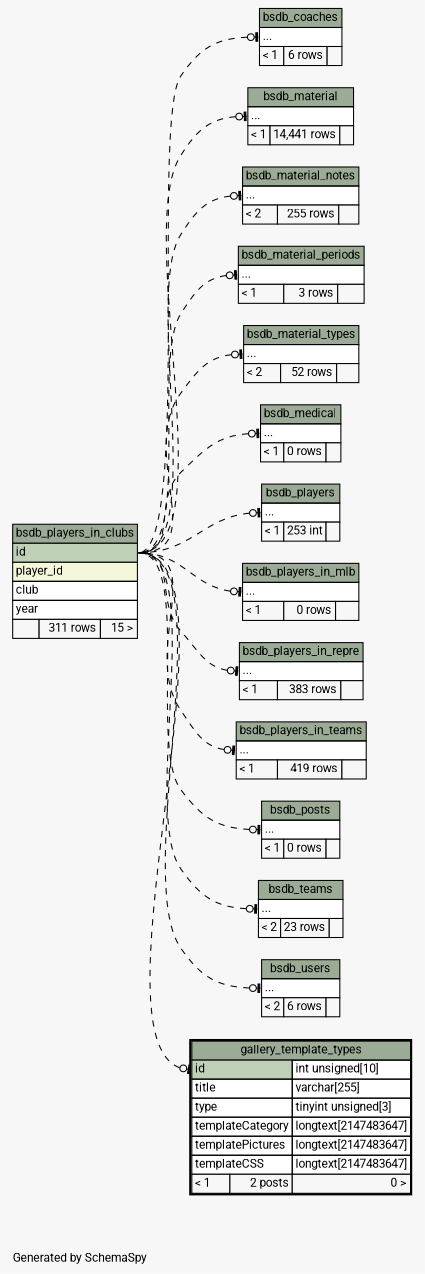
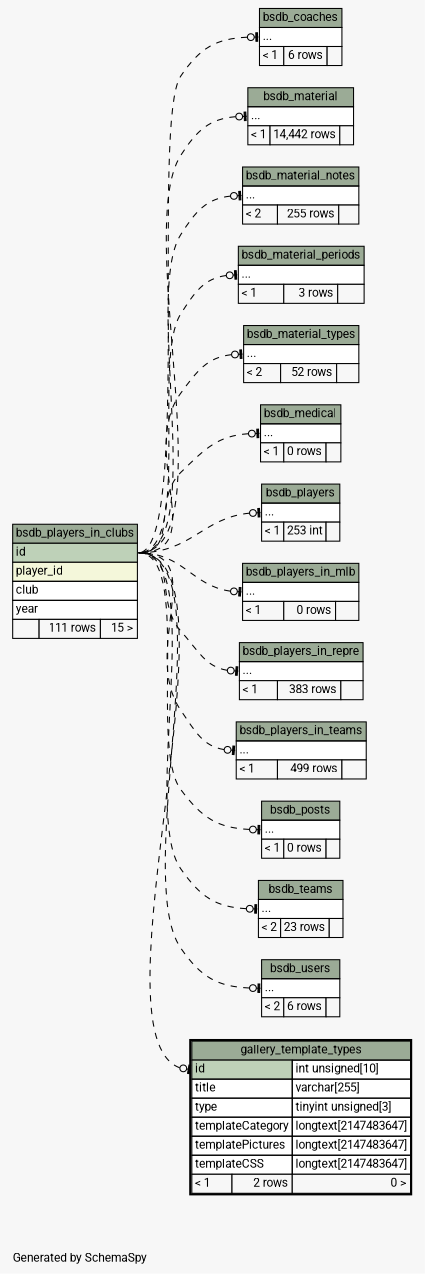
  digraph {
    bgcolor="#f7f7f7"
    fontname=Roboto
    fontsize=11
    label="\nGenerated by SchemaSpy"
    labeljust=l
    nodesep=0.18
    rankdir=RL
    ranksep=0.46
    node [fontname=Roboto fontsize=11 shape=plaintext]
    edge [arrowhead=none arrowsize=0.8 arrowtail=teeodot dir=back fontname=Roboto headport="id:e" style=dashed tailport="elipses:w"]
    n1 [label=<     <TABLE BORDER="0" CELLBORDER="1" CELLSPACING="0" BGCOLOR="#ffffff">       <TR><TD COLSPAN="3" BGCOLOR="#9bab96" ALIGN="CENTER">bsdb_coaches</TD></TR>       <TR><TD PORT="elipses" COLSPAN="3" ALIGN="LEFT">...</TD></TR>       <TR><TD ALIGN="LEFT" BGCOLOR="#f7f7f7">&lt; 1</TD><TD ALIGN="RIGHT" BGCOLOR="#f7f7f7">6 rows</TD><TD ALIGN="RIGHT" BGCOLOR="#f7f7f7">  </TD></TR>     </TABLE>>]
-   n2 [label=<     <TABLE BORDER="0" CELLBORDER="1" CELLSPACING="0" BGCOLOR="#ffffff">       <TR><TD COLSPAN="3" BGCOLOR="#9bab96" ALIGN="CENTER">bsdb_players_in_clubs</TD></TR>       <TR><TD PORT="id" COLSPAN="3" BGCOLOR="#bed1b8" ALIGN="LEFT">id</TD></TR>       <TR><TD PORT="player_id" COLSPAN="3" BGCOLOR="#f4f7da" ALIGN="LEFT">player_id</TD></TR>       <TR><TD PORT="club" COLSPAN="3" ALIGN="LEFT">club</TD></TR>       <TR><TD PORT="year" COLSPAN="3" ALIGN="LEFT">year</TD></TR>       <TR><TD ALIGN="LEFT" BGCOLOR="#f7f7f7">  </TD><TD ALIGN="RIGHT" BGCOLOR="#f7f7f7">311 rows</TD><TD ALIGN="RIGHT" BGCOLOR="#f7f7f7">15 &gt;</TD></TR>     </TABLE>>]
-   n3 [label=<     <TABLE BORDER="0" CELLBORDER="1" CELLSPACING="0" BGCOLOR="#ffffff">       <TR><TD COLSPAN="3" BGCOLOR="#9bab96" ALIGN="CENTER">bsdb_material</TD></TR>       <TR><TD PORT="elipses" COLSPAN="3" ALIGN="LEFT">...</TD></TR>       <TR><TD ALIGN="LEFT" BGCOLOR="#f7f7f7">&lt; 1</TD><TD ALIGN="RIGHT" BGCOLOR="#f7f7f7">14,441 rows</TD><TD ALIGN="RIGHT" BGCOLOR="#f7f7f7">  </TD></TR>     </TABLE>>]
+   n2 [label=<     <TABLE BORDER="0" CELLBORDER="1" CELLSPACING="0" BGCOLOR="#ffffff">       <TR><TD COLSPAN="3" BGCOLOR="#9bab96" ALIGN="CENTER">bsdb_players_in_clubs</TD></TR>       <TR><TD PORT="id" COLSPAN="3" BGCOLOR="#bed1b8" ALIGN="LEFT">id</TD></TR>       <TR><TD PORT="player_id" COLSPAN="3" BGCOLOR="#f4f7da" ALIGN="LEFT">player_id</TD></TR>       <TR><TD PORT="club" COLSPAN="3" ALIGN="LEFT">club</TD></TR>       <TR><TD PORT="year" COLSPAN="3" ALIGN="LEFT">year</TD></TR>       <TR><TD ALIGN="LEFT" BGCOLOR="#f7f7f7">  </TD><TD ALIGN="RIGHT" BGCOLOR="#f7f7f7">111 rows</TD><TD ALIGN="RIGHT" BGCOLOR="#f7f7f7">15 &gt;</TD></TR>     </TABLE>>]
+   n3 [label=<     <TABLE BORDER="0" CELLBORDER="1" CELLSPACING="0" BGCOLOR="#ffffff">       <TR><TD COLSPAN="3" BGCOLOR="#9bab96" ALIGN="CENTER">bsdb_material</TD></TR>       <TR><TD PORT="elipses" COLSPAN="3" ALIGN="LEFT">...</TD></TR>       <TR><TD ALIGN="LEFT" BGCOLOR="#f7f7f7">&lt; 1</TD><TD ALIGN="RIGHT" BGCOLOR="#f7f7f7">14,442 rows</TD><TD ALIGN="RIGHT" BGCOLOR="#f7f7f7">  </TD></TR>     </TABLE>>]
    n4 [label=<     <TABLE BORDER="0" CELLBORDER="1" CELLSPACING="0" BGCOLOR="#ffffff">       <TR><TD COLSPAN="3" BGCOLOR="#9bab96" ALIGN="CENTER">bsdb_material_notes</TD></TR>       <TR><TD PORT="elipses" COLSPAN="3" ALIGN="LEFT">...</TD></TR>       <TR><TD ALIGN="LEFT" BGCOLOR="#f7f7f7">&lt; 2</TD><TD ALIGN="RIGHT" BGCOLOR="#f7f7f7">255 rows</TD><TD ALIGN="RIGHT" BGCOLOR="#f7f7f7">  </TD></TR>     </TABLE>>]
    n5 [label=<     <TABLE BORDER="0" CELLBORDER="1" CELLSPACING="0" BGCOLOR="#ffffff">       <TR><TD COLSPAN="3" BGCOLOR="#9bab96" ALIGN="CENTER">bsdb_material_periods</TD></TR>       <TR><TD PORT="elipses" COLSPAN="3" ALIGN="LEFT">...</TD></TR>       <TR><TD ALIGN="LEFT" BGCOLOR="#f7f7f7">&lt; 1</TD><TD ALIGN="RIGHT" BGCOLOR="#f7f7f7">3 rows</TD><TD ALIGN="RIGHT" BGCOLOR="#f7f7f7">  </TD></TR>     </TABLE>>]
    n6 [label=<     <TABLE BORDER="0" CELLBORDER="1" CELLSPACING="0" BGCOLOR="#ffffff">       <TR><TD COLSPAN="3" BGCOLOR="#9bab96" ALIGN="CENTER">bsdb_material_types</TD></TR>       <TR><TD PORT="elipses" COLSPAN="3" ALIGN="LEFT">...</TD></TR>       <TR><TD ALIGN="LEFT" BGCOLOR="#f7f7f7">&lt; 2</TD><TD ALIGN="RIGHT" BGCOLOR="#f7f7f7">52 rows</TD><TD ALIGN="RIGHT" BGCOLOR="#f7f7f7">  </TD></TR>     </TABLE>>]
    n7 [label=<     <TABLE BORDER="0" CELLBORDER="1" CELLSPACING="0" BGCOLOR="#ffffff">       <TR><TD COLSPAN="3" BGCOLOR="#9bab96" ALIGN="CENTER">bsdb_medical</TD></TR>       <TR><TD PORT="elipses" COLSPAN="3" ALIGN="LEFT">...</TD></TR>       <TR><TD ALIGN="LEFT" BGCOLOR="#f7f7f7">&lt; 1</TD><TD ALIGN="RIGHT" BGCOLOR="#f7f7f7">0 rows</TD><TD ALIGN="RIGHT" BGCOLOR="#f7f7f7">  </TD></TR>     </TABLE>>]
    n8 [label=<     <TABLE BORDER="0" CELLBORDER="1" CELLSPACING="0" BGCOLOR="#ffffff">       <TR><TD COLSPAN="3" BGCOLOR="#9bab96" ALIGN="CENTER">bsdb_players</TD></TR>       <TR><TD PORT="elipses" COLSPAN="3" ALIGN="LEFT">...</TD></TR>       <TR><TD ALIGN="LEFT" BGCOLOR="#f7f7f7">&lt; 1</TD><TD ALIGN="RIGHT" BGCOLOR="#f7f7f7">253 int</TD><TD ALIGN="RIGHT" BGCOLOR="#f7f7f7">  </TD></TR>     </TABLE>>]
    n9 [label=<     <TABLE BORDER="0" CELLBORDER="1" CELLSPACING="0" BGCOLOR="#ffffff">       <TR><TD COLSPAN="3" BGCOLOR="#9bab96" ALIGN="CENTER">bsdb_players_in_mlb</TD></TR>       <TR><TD PORT="elipses" COLSPAN="3" ALIGN="LEFT">...</TD></TR>       <TR><TD ALIGN="LEFT" BGCOLOR="#f7f7f7">&lt; 1</TD><TD ALIGN="RIGHT" BGCOLOR="#f7f7f7">0 rows</TD><TD ALIGN="RIGHT" BGCOLOR="#f7f7f7">  </TD></TR>     </TABLE>>]
    n10 [label=<     <TABLE BORDER="0" CELLBORDER="1" CELLSPACING="0" BGCOLOR="#ffffff">       <TR><TD COLSPAN="3" BGCOLOR="#9bab96" ALIGN="CENTER">bsdb_players_in_repre</TD></TR>       <TR><TD PORT="elipses" COLSPAN="3" ALIGN="LEFT">...</TD></TR>       <TR><TD ALIGN="LEFT" BGCOLOR="#f7f7f7">&lt; 1</TD><TD ALIGN="RIGHT" BGCOLOR="#f7f7f7">383 rows</TD><TD ALIGN="RIGHT" BGCOLOR="#f7f7f7">  </TD></TR>     </TABLE>>]
-   n11 [label=<     <TABLE BORDER="0" CELLBORDER="1" CELLSPACING="0" BGCOLOR="#ffffff">       <TR><TD COLSPAN="3" BGCOLOR="#9bab96" ALIGN="CENTER">bsdb_players_in_teams</TD></TR>       <TR><TD PORT="elipses" COLSPAN="3" ALIGN="LEFT">...</TD></TR>       <TR><TD ALIGN="LEFT" BGCOLOR="#f7f7f7">&lt; 1</TD><TD ALIGN="RIGHT" BGCOLOR="#f7f7f7">419 rows</TD><TD ALIGN="RIGHT" BGCOLOR="#f7f7f7">  </TD></TR>     </TABLE>>]
+   n11 [label=<     <TABLE BORDER="0" CELLBORDER="1" CELLSPACING="0" BGCOLOR="#ffffff">       <TR><TD COLSPAN="3" BGCOLOR="#9bab96" ALIGN="CENTER">bsdb_players_in_teams</TD></TR>       <TR><TD PORT="elipses" COLSPAN="3" ALIGN="LEFT">...</TD></TR>       <TR><TD ALIGN="LEFT" BGCOLOR="#f7f7f7">&lt; 1</TD><TD ALIGN="RIGHT" BGCOLOR="#f7f7f7">499 rows</TD><TD ALIGN="RIGHT" BGCOLOR="#f7f7f7">  </TD></TR>     </TABLE>>]
    n12 [label=<     <TABLE BORDER="0" CELLBORDER="1" CELLSPACING="0" BGCOLOR="#ffffff">       <TR><TD COLSPAN="3" BGCOLOR="#9bab96" ALIGN="CENTER">bsdb_posts</TD></TR>       <TR><TD PORT="elipses" COLSPAN="3" ALIGN="LEFT">...</TD></TR>       <TR><TD ALIGN="LEFT" BGCOLOR="#f7f7f7">&lt; 1</TD><TD ALIGN="RIGHT" BGCOLOR="#f7f7f7">0 rows</TD><TD ALIGN="RIGHT" BGCOLOR="#f7f7f7">  </TD></TR>     </TABLE>>]
    n13 [label=<     <TABLE BORDER="0" CELLBORDER="1" CELLSPACING="0" BGCOLOR="#ffffff">       <TR><TD COLSPAN="3" BGCOLOR="#9bab96" ALIGN="CENTER">bsdb_teams</TD></TR>       <TR><TD PORT="elipses" COLSPAN="3" ALIGN="LEFT">...</TD></TR>       <TR><TD ALIGN="LEFT" BGCOLOR="#f7f7f7">&lt; 2</TD><TD ALIGN="RIGHT" BGCOLOR="#f7f7f7">23 rows</TD><TD ALIGN="RIGHT" BGCOLOR="#f7f7f7">  </TD></TR>     </TABLE>>]
    n14 [label=<     <TABLE BORDER="0" CELLBORDER="1" CELLSPACING="0" BGCOLOR="#ffffff">       <TR><TD COLSPAN="3" BGCOLOR="#9bab96" ALIGN="CENTER">bsdb_users</TD></TR>       <TR><TD PORT="elipses" COLSPAN="3" ALIGN="LEFT">...</TD></TR>       <TR><TD ALIGN="LEFT" BGCOLOR="#f7f7f7">&lt; 2</TD><TD ALIGN="RIGHT" BGCOLOR="#f7f7f7">6 rows</TD><TD ALIGN="RIGHT" BGCOLOR="#f7f7f7">  </TD></TR>     </TABLE>>]
-   n15 [label=<     <TABLE BORDER="2" CELLBORDER="1" CELLSPACING="0" BGCOLOR="#ffffff">       <TR><TD COLSPAN="3" BGCOLOR="#9bab96" ALIGN="CENTER">gallery_template_types</TD></TR>       <TR><TD PORT="id" COLSPAN="2" BGCOLOR="#bed1b8" ALIGN="LEFT">id</TD><TD PORT="id.type" ALIGN="LEFT">int unsigned[10]</TD></TR>       <TR><TD PORT="title" COLSPAN="2" ALIGN="LEFT">title</TD><TD PORT="title.type" ALIGN="LEFT">varchar[255]</TD></TR>       <TR><TD PORT="type" COLSPAN="2" ALIGN="LEFT">type</TD><TD PORT="type.type" ALIGN="LEFT">tinyint unsigned[3]</TD></TR>       <TR><TD PORT="templateCategory" COLSPAN="2" ALIGN="LEFT">templateCategory</TD><TD PORT="templateCategory.type" ALIGN="LEFT">longtext[2147483647]</TD></TR>       <TR><TD PORT="templatePictures" COLSPAN="2" ALIGN="LEFT">templatePictures</TD><TD PORT="templatePictures.type" ALIGN="LEFT">longtext[2147483647]</TD></TR>       <TR><TD PORT="templateCSS" COLSPAN="2" ALIGN="LEFT">templateCSS</TD><TD PORT="templateCSS.type" ALIGN="LEFT">longtext[2147483647]</TD></TR>       <TR><TD ALIGN="LEFT" BGCOLOR="#f7f7f7">&lt; 1</TD><TD ALIGN="RIGHT" BGCOLOR="#f7f7f7">2 posts</TD><TD ALIGN="RIGHT" BGCOLOR="#f7f7f7">0 &gt;</TD></TR>     </TABLE>>]
+   n15 [label=<     <TABLE BORDER="2" CELLBORDER="1" CELLSPACING="0" BGCOLOR="#ffffff">       <TR><TD COLSPAN="3" BGCOLOR="#9bab96" ALIGN="CENTER">gallery_template_types</TD></TR>       <TR><TD PORT="id" COLSPAN="2" BGCOLOR="#bed1b8" ALIGN="LEFT">id</TD><TD PORT="id.type" ALIGN="LEFT">int unsigned[10]</TD></TR>       <TR><TD PORT="title" COLSPAN="2" ALIGN="LEFT">title</TD><TD PORT="title.type" ALIGN="LEFT">varchar[255]</TD></TR>       <TR><TD PORT="type" COLSPAN="2" ALIGN="LEFT">type</TD><TD PORT="type.type" ALIGN="LEFT">tinyint unsigned[3]</TD></TR>       <TR><TD PORT="templateCategory" COLSPAN="2" ALIGN="LEFT">templateCategory</TD><TD PORT="templateCategory.type" ALIGN="LEFT">longtext[2147483647]</TD></TR>       <TR><TD PORT="templatePictures" COLSPAN="2" ALIGN="LEFT">templatePictures</TD><TD PORT="templatePictures.type" ALIGN="LEFT">longtext[2147483647]</TD></TR>       <TR><TD PORT="templateCSS" COLSPAN="2" ALIGN="LEFT">templateCSS</TD><TD PORT="templateCSS.type" ALIGN="LEFT">longtext[2147483647]</TD></TR>       <TR><TD ALIGN="LEFT" BGCOLOR="#f7f7f7">&lt; 1</TD><TD ALIGN="RIGHT" BGCOLOR="#f7f7f7">2 rows</TD><TD ALIGN="RIGHT" BGCOLOR="#f7f7f7">0 &gt;</TD></TR>     </TABLE>>]
    n1 -> n2
    n3 -> n2
    n4 -> n2
    n5 -> n2
    n6 -> n2
    n7 -> n2
    n8 -> n2
    n9 -> n2
    n10 -> n2
    n11 -> n2
    n12 -> n2
    n13 -> n2
    n14 -> n2
    n15 -> n2 [tailport="id:w"]
  }
